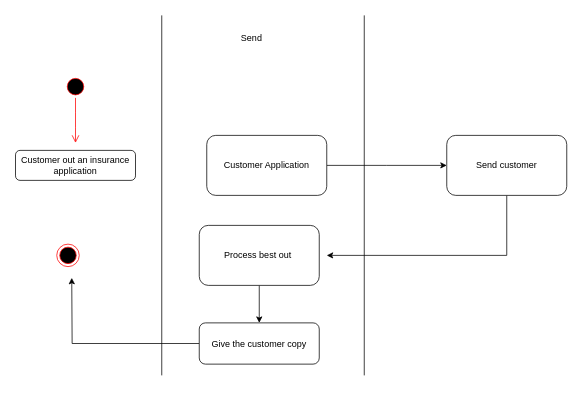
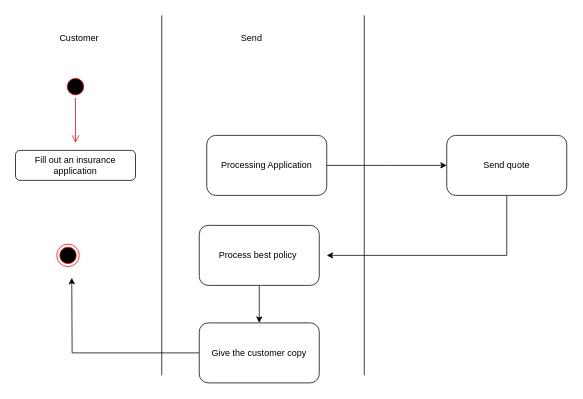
  <mxCell id="0" />
  <mxCell id="1" parent="0" />
  <mxCell id="2" value="" style="ellipse;html=1;shape=startState;fillColor=#000000;strokeColor=#ff0000;" vertex="1" parent="1"><mxGeometry x="85" y="100" width="30" height="30" as="geometry" /></mxCell>
  <mxCell id="3" value="" style="edgeStyle=orthogonalEdgeStyle;html=1;verticalAlign=bottom;endArrow=open;endSize=8;strokeColor=#ff0000;" edge="1" parent="1" source="2"><mxGeometry relative="1" as="geometry"><mxPoint x="100" y="190" as="targetPoint" /></mxGeometry></mxCell>
  <mxCell id="4" value="" style="endArrow=none;html=1;" edge="1" parent="1"><mxGeometry width="50" height="50" relative="1" as="geometry"><mxPoint x="215" y="500" as="sourcePoint" /><mxPoint x="215" y="20" as="targetPoint" /></mxGeometry></mxCell>
  <mxCell id="5" value="" style="endArrow=none;html=1;" edge="1" parent="1"><mxGeometry width="50" height="50" relative="1" as="geometry"><mxPoint x="485" y="500" as="sourcePoint" /><mxPoint x="485" y="20" as="targetPoint" /></mxGeometry></mxCell>
+ <mxCell id="6" value="Customer" style="text;html=1;strokeColor=none;fillColor=none;align=center;verticalAlign=middle;whiteSpace=wrap;rounded=0;" vertex="1" parent="1"><mxGeometry x="85" y="40" width="40" height="20" as="geometry" /></mxCell>
  <mxCell id="7" value="Send" style="text;html=1;strokeColor=none;fillColor=none;align=center;verticalAlign=middle;whiteSpace=wrap;rounded=0;" vertex="1" parent="1"><mxGeometry x="315" y="40" width="40" height="20" as="geometry" /></mxCell>
- <mxCell id="8" value="Customer out an insurance application" style="shape=rect;html=1;rounded=1;whiteSpace=wrap;align=center;" vertex="1" parent="1"><mxGeometry x="20" y="200" width="160" height="40" as="geometry" /></mxCell>
+ <mxCell id="8" value="Fill out an insurance application" style="shape=rect;html=1;rounded=1;whiteSpace=wrap;align=center;" vertex="1" parent="1"><mxGeometry x="20" y="200" width="160" height="40" as="geometry" /></mxCell>
  <mxCell id="9" style="edgeStyle=orthogonalEdgeStyle;rounded=0;orthogonalLoop=1;jettySize=auto;html=1;entryX=0;entryY=0.5;entryDx=0;entryDy=0;" edge="1" parent="1" source="10"><mxGeometry relative="1" as="geometry"><mxPoint x="595" y="220" as="targetPoint" /></mxGeometry></mxCell>
- <mxCell id="10" value="Customer Application" style="shape=rect;html=1;rounded=1;whiteSpace=wrap;align=center;" vertex="1" parent="1"><mxGeometry x="275" y="180" width="160" height="80" as="geometry" /></mxCell>
+ <mxCell id="10" value="Processing Application" style="shape=rect;html=1;rounded=1;whiteSpace=wrap;align=center;" vertex="1" parent="1"><mxGeometry x="275" y="180" width="160" height="80" as="geometry" /></mxCell>
  <mxCell id="11" style="edgeStyle=orthogonalEdgeStyle;rounded=0;orthogonalLoop=1;jettySize=auto;html=1;" edge="1" parent="1" source="12"><mxGeometry relative="1" as="geometry"><mxPoint x="435" y="340" as="targetPoint" /><Array as="points"><mxPoint x="675" y="340" /></Array></mxGeometry></mxCell>
- <mxCell id="12" value="Send customer" style="shape=rect;html=1;rounded=1;whiteSpace=wrap;align=center;" vertex="1" parent="1"><mxGeometry x="595" y="180" width="160" height="80" as="geometry" /></mxCell>
+ <mxCell id="12" value="Send quote" style="shape=rect;html=1;rounded=1;whiteSpace=wrap;align=center;" vertex="1" parent="1"><mxGeometry x="595" y="180" width="160" height="80" as="geometry" /></mxCell>
  <mxCell id="13" style="edgeStyle=orthogonalEdgeStyle;rounded=0;orthogonalLoop=1;jettySize=auto;html=1;exitX=0.5;exitY=1;exitDx=0;exitDy=0;entryX=0.5;entryY=0;entryDx=0;entryDy=0;" edge="1" parent="1" source="14" target="16"><mxGeometry relative="1" as="geometry" /></mxCell>
- <mxCell id="14" value="Process best out&amp;nbsp;" style="shape=rect;html=1;rounded=1;whiteSpace=wrap;align=center;" vertex="1" parent="1"><mxGeometry x="265" y="300" width="160" height="80" as="geometry" /></mxCell>
+ <mxCell id="14" value="Process best policy&amp;nbsp;" style="shape=rect;html=1;rounded=1;whiteSpace=wrap;align=center;" vertex="1" parent="1"><mxGeometry x="265" y="300" width="160" height="80" as="geometry" /></mxCell>
  <mxCell id="15" style="edgeStyle=orthogonalEdgeStyle;rounded=0;orthogonalLoop=1;jettySize=auto;html=1;" edge="1" parent="1" source="16"><mxGeometry relative="1" as="geometry"><mxPoint x="95" y="370" as="targetPoint" /></mxGeometry></mxCell>
- <mxCell id="16" value="Give the customer copy" style="shape=rect;html=1;rounded=1;whiteSpace=wrap;align=center;" vertex="1" parent="1"><mxGeometry x="265" y="430" width="160" height="55" as="geometry" /></mxCell>
+ <mxCell id="16" value="Give the customer copy" style="shape=rect;html=1;rounded=1;whiteSpace=wrap;align=center;" vertex="1" parent="1"><mxGeometry x="265" y="430" width="160" height="80" as="geometry" /></mxCell>
  <mxCell id="17" value="" style="ellipse;html=1;shape=endState;fillColor=#000000;strokeColor=#ff0000;" vertex="1" parent="1"><mxGeometry x="75" y="325" width="30" height="30" as="geometry" /></mxCell>
